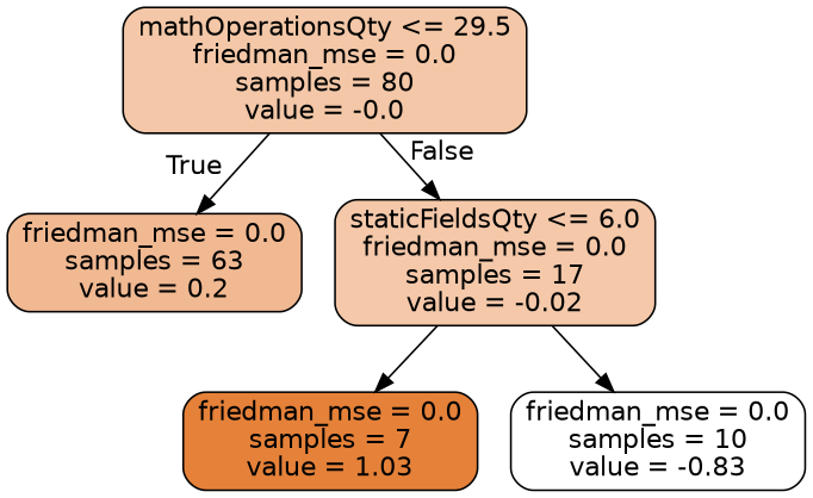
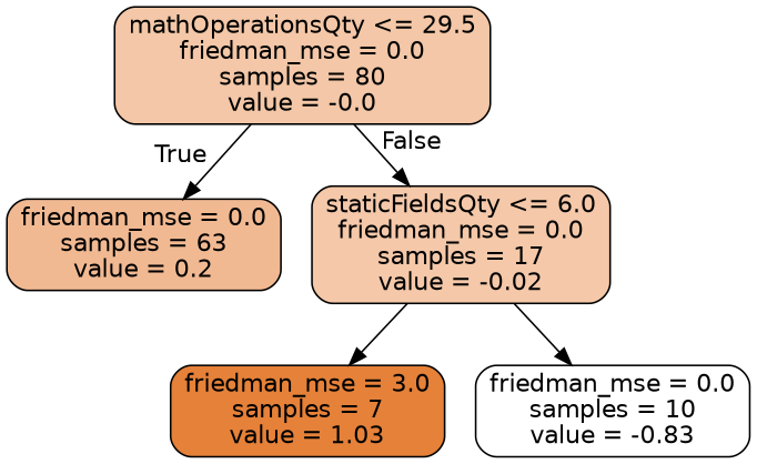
  digraph {
    node [color=black fontname=helvetica shape=box style="filled, rounded"]
    edge [fontname=helvetica]
    n1 [fillcolor="#f3c7a7" label="mathOperationsQty <= 29.5\nfriedman_mse = 0.0\nsamples = 80\nvalue = -0.0"]
    n2 [fillcolor="#f1b992" label="friedman_mse = 0.0\nsamples = 63\nvalue = 0.2"]
    n3 [fillcolor="#f4c8a9" label="staticFieldsQty <= 6.0\nfriedman_mse = 0.0\nsamples = 17\nvalue = -0.02"]
-   n4 [fillcolor="#e58139" label="friedman_mse = 0.0\nsamples = 7\nvalue = 1.03"]
+   n4 [fillcolor="#e58139" label="friedman_mse = 3.0\nsamples = 7\nvalue = 1.03"]
    n5 [fillcolor="#ffffff" label="friedman_mse = 0.0\nsamples = 10\nvalue = -0.83"]
    n1 -> n2 [headlabel=True labelangle=45 labeldistance=2.5]
    n1 -> n3 [headlabel=False labelangle=-45 labeldistance=2.5]
    n3 -> n4
    n3 -> n5
  }
